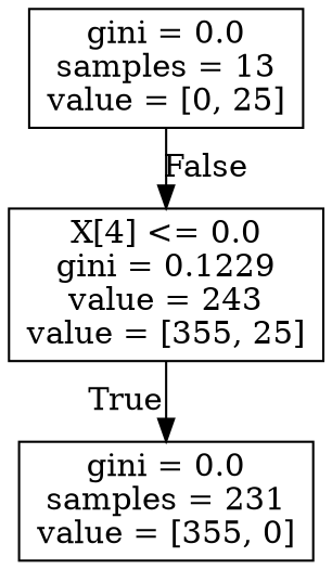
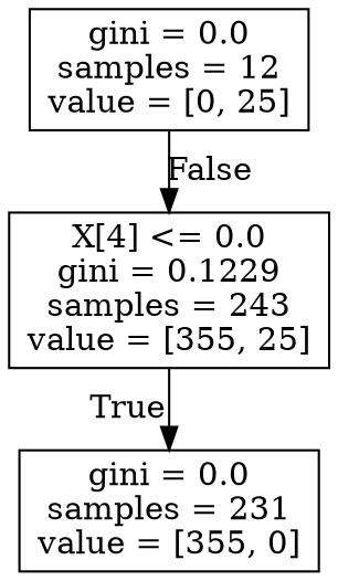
  digraph {
    node [shape=box]
    edge [labeldistance=2.5]
-   n1 [label="X[4] <= 0.0\ngini = 0.1229\nvalue = 243\nvalue = [355, 25]"]
+   n1 [label="X[4] <= 0.0\ngini = 0.1229\nsamples = 243\nvalue = [355, 25]"]
    n2 [label="gini = 0.0\nsamples = 231\nvalue = [355, 0]"]
-   n3 [label="gini = 0.0\nsamples = 13\nvalue = [0, 25]"]
+   n3 [label="gini = 0.0\nsamples = 12\nvalue = [0, 25]"]
    n1 -> n2 [headlabel=True labelangle=45]
    n3 -> n1 [headlabel=False labelangle=-45]
  }
